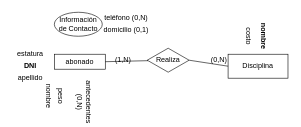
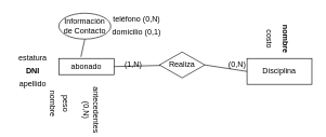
  <mxCell id="0" />
  <mxCell id="1" parent="0" />
  <mxCell id="2" value="Disciplina" style="whiteSpace=wrap;html=1;align=center;" vertex="1" parent="1"><mxGeometry x="380" y="90" width="100" height="40" as="geometry" /></mxCell>
  <mxCell id="3" value="abonado" style="whiteSpace=wrap;html=1;align=center;" vertex="1" parent="1"><mxGeometry x="90" y="90" width="85" height="25" as="geometry" /></mxCell>
  <mxCell id="4" value="Realiza" style="shape=rhombus;perimeter=rhombusPerimeter;whiteSpace=wrap;html=1;align=center;" vertex="1" parent="1"><mxGeometry x="245" y="80" width="70" height="40" as="geometry" /></mxCell>
  <mxCell id="5" value="Información de Contacto" style="ellipse;whiteSpace=wrap;html=1;align=center;" vertex="1" parent="1"><mxGeometry x="90" y="20" width="80" height="40" as="geometry" /></mxCell>
  <mxCell id="6" value="apellido" style="text;html=1;strokeColor=none;fillColor=none;align=center;verticalAlign=middle;whiteSpace=wrap;rounded=0;" vertex="1" parent="1"><mxGeometry x="20" y="120" width="60" height="20" as="geometry" /></mxCell>
  <mxCell id="7" value="&lt;b&gt;DNI&lt;/b&gt;" style="text;html=1;strokeColor=none;fillColor=none;align=center;verticalAlign=middle;whiteSpace=wrap;rounded=0;" vertex="1" parent="1"><mxGeometry x="20" y="100" width="60" height="20" as="geometry" /></mxCell>
  <mxCell id="8" value="nombre" style="text;html=1;strokeColor=none;fillColor=none;align=center;verticalAlign=middle;whiteSpace=wrap;rounded=0;rotation=90;" vertex="1" parent="1"><mxGeometry x="50" y="150" width="60" height="20" as="geometry" /></mxCell>
  <mxCell id="9" value="peso" style="text;html=1;strokeColor=none;fillColor=none;align=center;verticalAlign=middle;whiteSpace=wrap;rounded=0;rotation=90;" vertex="1" parent="1"><mxGeometry x="70" y="150" width="60" height="20" as="geometry" /></mxCell>
  <mxCell id="10" value="estatura" style="text;html=1;strokeColor=none;fillColor=none;align=center;verticalAlign=middle;whiteSpace=wrap;rounded=0;" vertex="1" parent="1"><mxGeometry x="20" y="80" width="60" height="20" as="geometry" /></mxCell>
  <mxCell id="11" value="&lt;b&gt;nombre&lt;/b&gt;" style="text;html=1;strokeColor=none;fillColor=none;align=center;verticalAlign=middle;whiteSpace=wrap;rounded=0;flipV=1;flipH=1;rotation=90;" vertex="1" parent="1"><mxGeometry x="410" y="50" width="60" height="20" as="geometry" /></mxCell>
  <mxCell id="12" value="costo" style="text;html=1;strokeColor=none;fillColor=none;align=center;verticalAlign=middle;whiteSpace=wrap;rounded=0;rotation=90;" vertex="1" parent="1"><mxGeometry x="384" y="50" width="60" height="20" as="geometry" /></mxCell>
  <mxCell id="13" value="(1,N)" style="text;html=1;strokeColor=none;fillColor=none;align=center;verticalAlign=middle;whiteSpace=wrap;rounded=0;" vertex="1" parent="1"><mxGeometry x="190" y="90" width="30" height="20" as="geometry" /></mxCell>
  <mxCell id="14" value="(0,N)" style="text;html=1;strokeColor=none;fillColor=none;align=center;verticalAlign=middle;whiteSpace=wrap;rounded=0;" vertex="1" parent="1"><mxGeometry x="350" y="90" width="30" height="20" as="geometry" /></mxCell>
  <mxCell id="15" value="" style="endArrow=none;html=1;rounded=0;exitX=1;exitY=0.5;exitDx=0;exitDy=0;" edge="1" parent="1" source="3" target="4"><mxGeometry relative="1" as="geometry"><mxPoint x="300" y="220" as="sourcePoint" /><mxPoint x="460" y="220" as="targetPoint" /></mxGeometry></mxCell>
  <mxCell id="16" value="" style="endArrow=none;html=1;rounded=0;entryX=0;entryY=0.5;entryDx=0;entryDy=0;exitX=1;exitY=0.5;exitDx=0;exitDy=0;" edge="1" parent="1" source="4" target="2"><mxGeometry relative="1" as="geometry"><mxPoint x="310" y="230" as="sourcePoint" /><mxPoint x="470" y="230" as="targetPoint" /></mxGeometry></mxCell>
+ <mxCell id="17" value="" style="endArrow=none;html=1;rounded=0;exitX=0.5;exitY=1;exitDx=0;exitDy=0;entryX=0.4;entryY=-0.1;entryDx=0;entryDy=0;entryPerimeter=0;" edge="1" parent="1" source="5" target="3"><mxGeometry relative="1" as="geometry"><mxPoint x="320" y="240" as="sourcePoint" /><mxPoint x="480" y="240" as="targetPoint" /></mxGeometry></mxCell>
  <mxCell id="18" value="teléfono (0,N)" style="text;html=1;strokeColor=none;fillColor=none;align=center;verticalAlign=middle;whiteSpace=wrap;rounded=0;rotation=0;" vertex="1" parent="1"><mxGeometry x="170" y="20" width="80" height="20" as="geometry" /></mxCell>
  <mxCell id="19" value="domicilio (0,1)" style="text;html=1;strokeColor=none;fillColor=none;align=center;verticalAlign=middle;whiteSpace=wrap;rounded=0;" vertex="1" parent="1"><mxGeometry x="170" y="40" width="80" height="20" as="geometry" /></mxCell>
  <mxCell id="20" value="antecedentes (0,N)" style="text;html=1;strokeColor=none;fillColor=none;align=center;verticalAlign=middle;whiteSpace=wrap;rounded=0;rotation=90;" vertex="1" parent="1"><mxGeometry x="110" y="150" width="60" height="40" as="geometry" /></mxCell>
